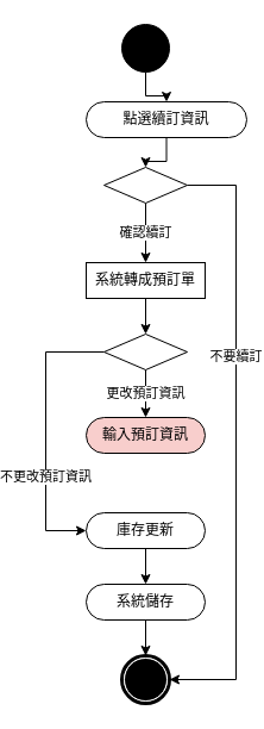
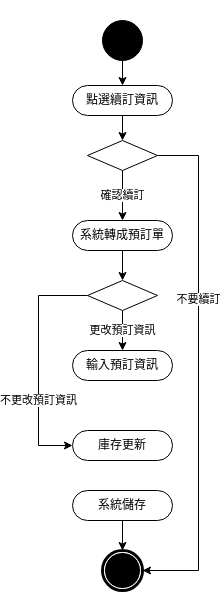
  <mxCell id="0" />
  <mxCell id="1" parent="0" />
  <mxCell id="2" style="edgeStyle=orthogonalEdgeStyle;rounded=0;orthogonalLoop=1;jettySize=auto;html=1;entryX=0.5;entryY=0;entryDx=0;entryDy=0;" parent="1" source="3" target="6" edge="1"><mxGeometry relative="1" as="geometry" /></mxCell>
  <mxCell id="3" value="" style="ellipse;whiteSpace=wrap;html=1;rounded=0;shadow=0;comic=0;labelBackgroundColor=none;strokeWidth=1;fillColor=#000000;fontFamily=Verdana;fontSize=12;align=center;" parent="1" vertex="1"><mxGeometry x="84" y="20" width="40" height="40" as="geometry" /></mxCell>
  <mxCell id="4" value="確認續訂" style="edgeStyle=orthogonalEdgeStyle;rounded=0;orthogonalLoop=1;jettySize=auto;html=1;entryX=0.5;entryY=0;entryDx=0;entryDy=0;exitX=0.5;exitY=1;exitDx=0;exitDy=0;" parent="1" source="13" target="10" edge="1"><mxGeometry relative="1" as="geometry"><mxPoint x="104" y="230" as="sourcePoint" /><mxPoint x="104" y="260" as="targetPoint" /></mxGeometry></mxCell>
  <mxCell id="5" style="edgeStyle=orthogonalEdgeStyle;rounded=0;orthogonalLoop=1;jettySize=auto;html=1;entryX=0.5;entryY=0;entryDx=0;entryDy=0;" parent="1" source="6" target="13" edge="1"><mxGeometry relative="1" as="geometry" /></mxCell>
- <mxCell id="6" value="點選續訂資訊" style="rounded=1;whiteSpace=wrap;html=1;shadow=0;comic=0;labelBackgroundColor=none;strokeWidth=1;fontFamily=Verdana;fontSize=12;align=center;arcSize=50;" parent="1" vertex="1"><mxGeometry x="54" y="85" width="135" height="30" as="geometry" /></mxCell>
+ <mxCell id="6" value="點選續訂資訊" style="rounded=1;whiteSpace=wrap;html=1;shadow=0;comic=0;labelBackgroundColor=none;strokeWidth=1;fontFamily=Verdana;fontSize=12;align=center;arcSize=50;" parent="1" vertex="1"><mxGeometry x="54" y="85" width="100" height="30" as="geometry" /></mxCell>
  <mxCell id="7" style="edgeStyle=orthogonalEdgeStyle;rounded=0;orthogonalLoop=1;jettySize=auto;html=1;entryX=0.5;entryY=0;entryDx=0;entryDy=0;exitX=0.5;exitY=1;exitDx=0;exitDy=0;" parent="1" source="8" target="11" edge="1"><mxGeometry relative="1" as="geometry"><mxPoint x="104" y="550" as="targetPoint" /><mxPoint x="104" y="540" as="sourcePoint" /></mxGeometry></mxCell>
  <mxCell id="8" value="系統儲存" style="rounded=1;whiteSpace=wrap;html=1;shadow=0;comic=0;labelBackgroundColor=none;strokeWidth=1;fontFamily=Verdana;fontSize=12;align=center;arcSize=50;" parent="1" vertex="1"><mxGeometry x="54" y="490" width="100" height="30" as="geometry" /></mxCell>
  <mxCell id="9" style="edgeStyle=orthogonalEdgeStyle;rounded=0;orthogonalLoop=1;jettySize=auto;html=1;entryX=0.5;entryY=0;entryDx=0;entryDy=0;" parent="1" source="10" target="18" edge="1"><mxGeometry relative="1" as="geometry"><mxPoint x="104" y="290" as="targetPoint" /></mxGeometry></mxCell>
- <mxCell id="10" value="系統轉成預訂單" style="whiteSpace=wrap;html=1;shadow=0;comic=0;labelBackgroundColor=none;strokeWidth=1;fontFamily=Verdana;fontSize=12;align=center;arcSize=50;rounded=0;" parent="1" vertex="1"><mxGeometry x="54" y="220" width="100" height="30" as="geometry" /></mxCell>
+ <mxCell id="10" value="系統轉成預訂單" style="rounded=1;whiteSpace=wrap;html=1;shadow=0;comic=0;labelBackgroundColor=none;strokeWidth=1;fontFamily=Verdana;fontSize=12;align=center;arcSize=50;" parent="1" vertex="1"><mxGeometry x="54" y="220" width="100" height="30" as="geometry" /></mxCell>
  <mxCell id="11" value="" style="shape=mxgraph.bpmn.shape;html=1;verticalLabelPosition=bottom;labelBackgroundColor=#ffffff;verticalAlign=top;perimeter=ellipsePerimeter;outline=end;symbol=terminate;rounded=0;shadow=0;comic=0;strokeWidth=1;fontFamily=Verdana;fontSize=12;align=center;" parent="1" vertex="1"><mxGeometry x="84" y="550" width="40" height="40" as="geometry" /></mxCell>
  <mxCell id="12" value="不要續訂" style="edgeStyle=orthogonalEdgeStyle;rounded=0;orthogonalLoop=1;jettySize=auto;html=1;entryX=1;entryY=0.5;entryDx=0;entryDy=0;" parent="1" source="13" target="11" edge="1"><mxGeometry x="-0.278" relative="1" as="geometry"><Array as="points"><mxPoint x="180" y="155" /><mxPoint x="180" y="570" /></Array><mxPoint as="offset" /><mxPoint x="160" y="460" as="targetPoint" /></mxGeometry></mxCell>
  <mxCell id="13" value="" style="rhombus;whiteSpace=wrap;html=1;" parent="1" vertex="1"><mxGeometry x="69" y="140" width="70" height="30" as="geometry" /></mxCell>
- <mxCell id="14" style="edgeStyle=orthogonalEdgeStyle;rounded=0;orthogonalLoop=1;jettySize=auto;html=1;entryX=0.5;entryY=0;entryDx=0;entryDy=0;" edge="1" parent="1" source="15" target="8"><mxGeometry relative="1" as="geometry" /></mxCell>
  <mxCell id="15" value="庫存更新" style="rounded=1;whiteSpace=wrap;html=1;shadow=0;comic=0;labelBackgroundColor=none;strokeWidth=1;fontFamily=Verdana;fontSize=12;align=center;arcSize=50;" vertex="1" parent="1"><mxGeometry x="54" y="430" width="100" height="30" as="geometry" /></mxCell>
  <mxCell id="16" value="更改預訂資訊" style="edgeStyle=orthogonalEdgeStyle;rounded=0;orthogonalLoop=1;jettySize=auto;html=1;entryX=0.5;entryY=0;entryDx=0;entryDy=0;" edge="1" parent="1" source="18" target="19"><mxGeometry relative="1" as="geometry" /></mxCell>
  <mxCell id="17" value="不更改預訂資訊" style="edgeStyle=orthogonalEdgeStyle;rounded=0;orthogonalLoop=1;jettySize=auto;html=1;entryX=0;entryY=0.5;entryDx=0;entryDy=0;" edge="1" parent="1" source="18" target="15"><mxGeometry x="0.322" relative="1" as="geometry"><Array as="points"><mxPoint x="20" y="295" /><mxPoint x="20" y="445" /></Array><mxPoint as="offset" /></mxGeometry></mxCell>
  <mxCell id="18" value="" style="rhombus;whiteSpace=wrap;html=1;" vertex="1" parent="1"><mxGeometry x="69" y="280" width="70" height="30" as="geometry" /></mxCell>
- <mxCell id="19" value="輸入預訂資訊" style="rounded=1;whiteSpace=wrap;html=1;shadow=0;comic=0;labelBackgroundColor=none;strokeWidth=1;fontFamily=Verdana;fontSize=12;align=center;arcSize=50;fillColor=#f8cecc;" vertex="1" parent="1"><mxGeometry x="54" y="350" width="100" height="30" as="geometry" /></mxCell>
+ <mxCell id="19" value="輸入預訂資訊" style="rounded=1;whiteSpace=wrap;html=1;shadow=0;comic=0;labelBackgroundColor=none;strokeWidth=1;fontFamily=Verdana;fontSize=12;align=center;arcSize=50;" vertex="1" parent="1"><mxGeometry x="54" y="350" width="100" height="30" as="geometry" /></mxCell>
